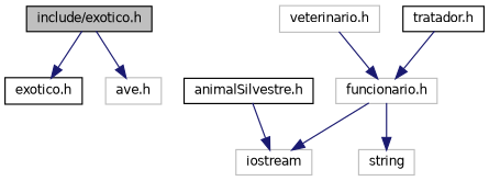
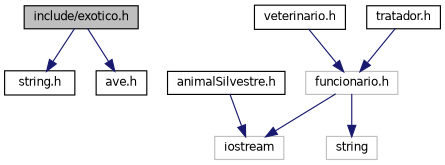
  digraph {
    node [color=black fillcolor=white fontname=Helvetica fontsize=10 shape=record style=filled]
    edge [color=midnightblue fontname=Helvetica fontsize=10 labelfontname=Helvetica labelfontsize=10 style=solid]
    n1 [fillcolor=grey75 fontcolor=black height=0.2 label="include/exotico.h" width=0.4]
-   n2 [height=0.2 label="exotico.h" width=0.4]
-   n3 [color=grey75 height=0.2 label="ave.h" width=0.4]
+   n2 [height=0.2 label="string.h" width=0.4]
+   n3 [height=0.2 label="ave.h" width=0.4]
    n4 [height=0.2 label="animalSilvestre.h" width=0.4]
    n5 [color=grey75 height=0.2 label=iostream width=0.4]
    n6 [color=grey75 height=0.2 label=string width=0.4]
-   n7 [color=grey75 height=0.2 label="veterinario.h" width=0.4]
+   n7 [height=0.2 label="veterinario.h" width=0.4]
    n8 [color=grey75 height=0.2 label="funcionario.h" width=0.4]
    n9 [height=0.2 label="tratador.h" width=0.4]
    n1 -> n2
    n1 -> n3
    n4 -> n5
    n7 -> n8
    n8 -> n5
    n8 -> n6
    n9 -> n8
  }
